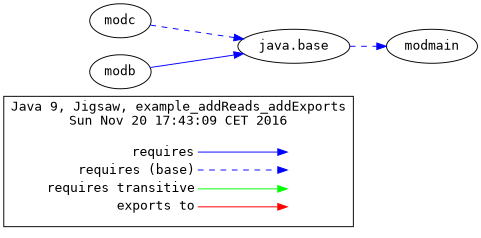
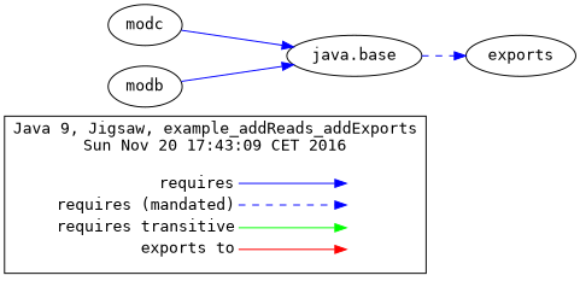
  digraph {
    rankdir=LR
    node [fontname=Consolas shape=ellipse]
    edge [color="#0000ff"]
-   n1 [label=<<table border="0" cellpadding="2" cellspacing="0" cellborder="0">     <tr><td align="right" port="i1">requires</td></tr>     <tr><td align="right" port="i2">requires (base)</td></tr>     <tr><td align="right" port="i3">requires transitive</td></tr>     <tr><td align="right" port="i4">exports to</td></tr>     </table>> shape=plaintext]
+   n1 [label=<<table border="0" cellpadding="2" cellspacing="0" cellborder="0">     <tr><td align="right" port="i1">requires</td></tr>     <tr><td align="right" port="i2">requires (mandated)</td></tr>     <tr><td align="right" port="i3">requires transitive</td></tr>     <tr><td align="right" port="i4">exports to</td></tr>     </table>> shape=plaintext]
    n2 [label=<<table border="0" cellpadding="2" cellspacing="0" cellborder="0">     <tr><td port="i1">&nbsp;</td></tr>     <tr><td port="i2">&nbsp;</td></tr>     <tr><td port="i3">&nbsp;</td></tr>     <tr><td port="i4">&nbsp;</td></tr>     </table>> shape=plaintext]
-   n3 [label=modmain]
+   n3 [label=exports]
    n4 [label="java.base"]
    n5 [label=modc]
    n6 [label=modb]
    subgraph cluster_1 {
      fontname=Consolas
      label="Java 9, Jigsaw, example_addReads_addExports\nSun Nov 20 17:43:09 CET 2016"
      n1
      n2
    }
    n1 -> n2 [color=BLUE headport="i1:w" tailport="i1:e"]
    n1 -> n2 [color=BLUE headport="i2:w" style=dashed tailport="i2:e"]
    n1 -> n2 [color=GREEN headport="i3:w" tailport="i3:e"]
    n1 -> n2 [color=RED headport="i4:w" tailport="i4:e"]
    n4 -> n3 [fontcolor="#0000ff" fontname=Consolas style=dashed weight=16]
-   n5 -> n4 [fontcolor="#0000ff" fontname=Consolas style=dashed weight=16]
+   n5 -> n4 [fontcolor="#0000ff" fontname=Consolas style=solid weight=16]
    n6 -> n4 [fontcolor="#0000ff" fontname=Consolas style=solid weight=16]
  }
